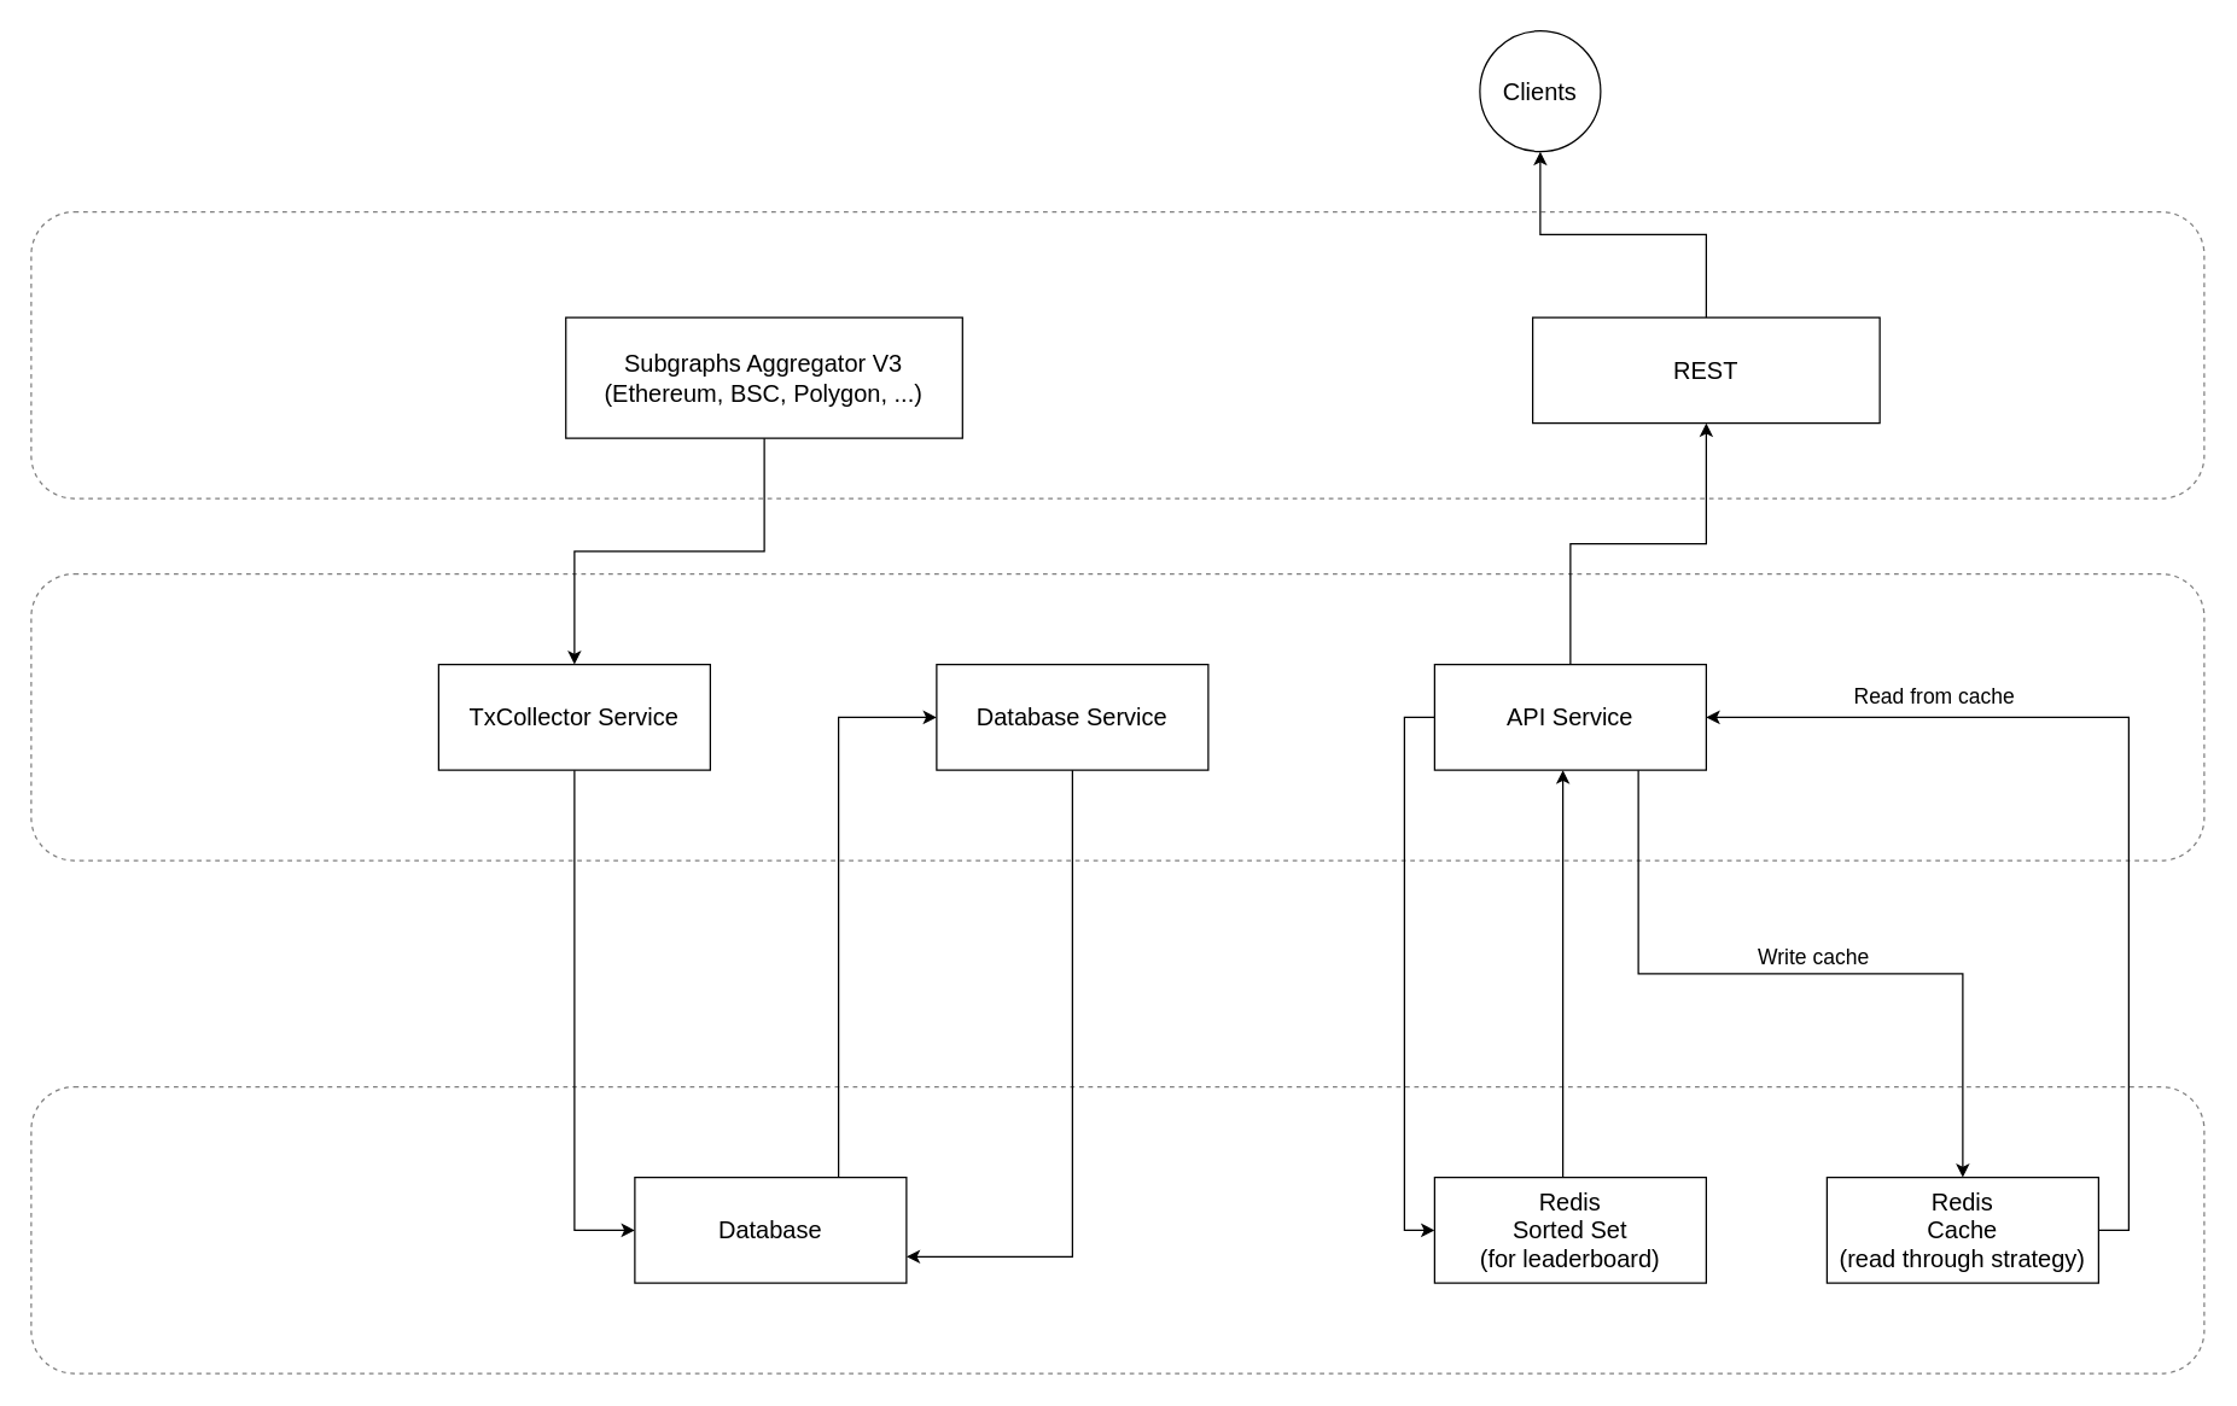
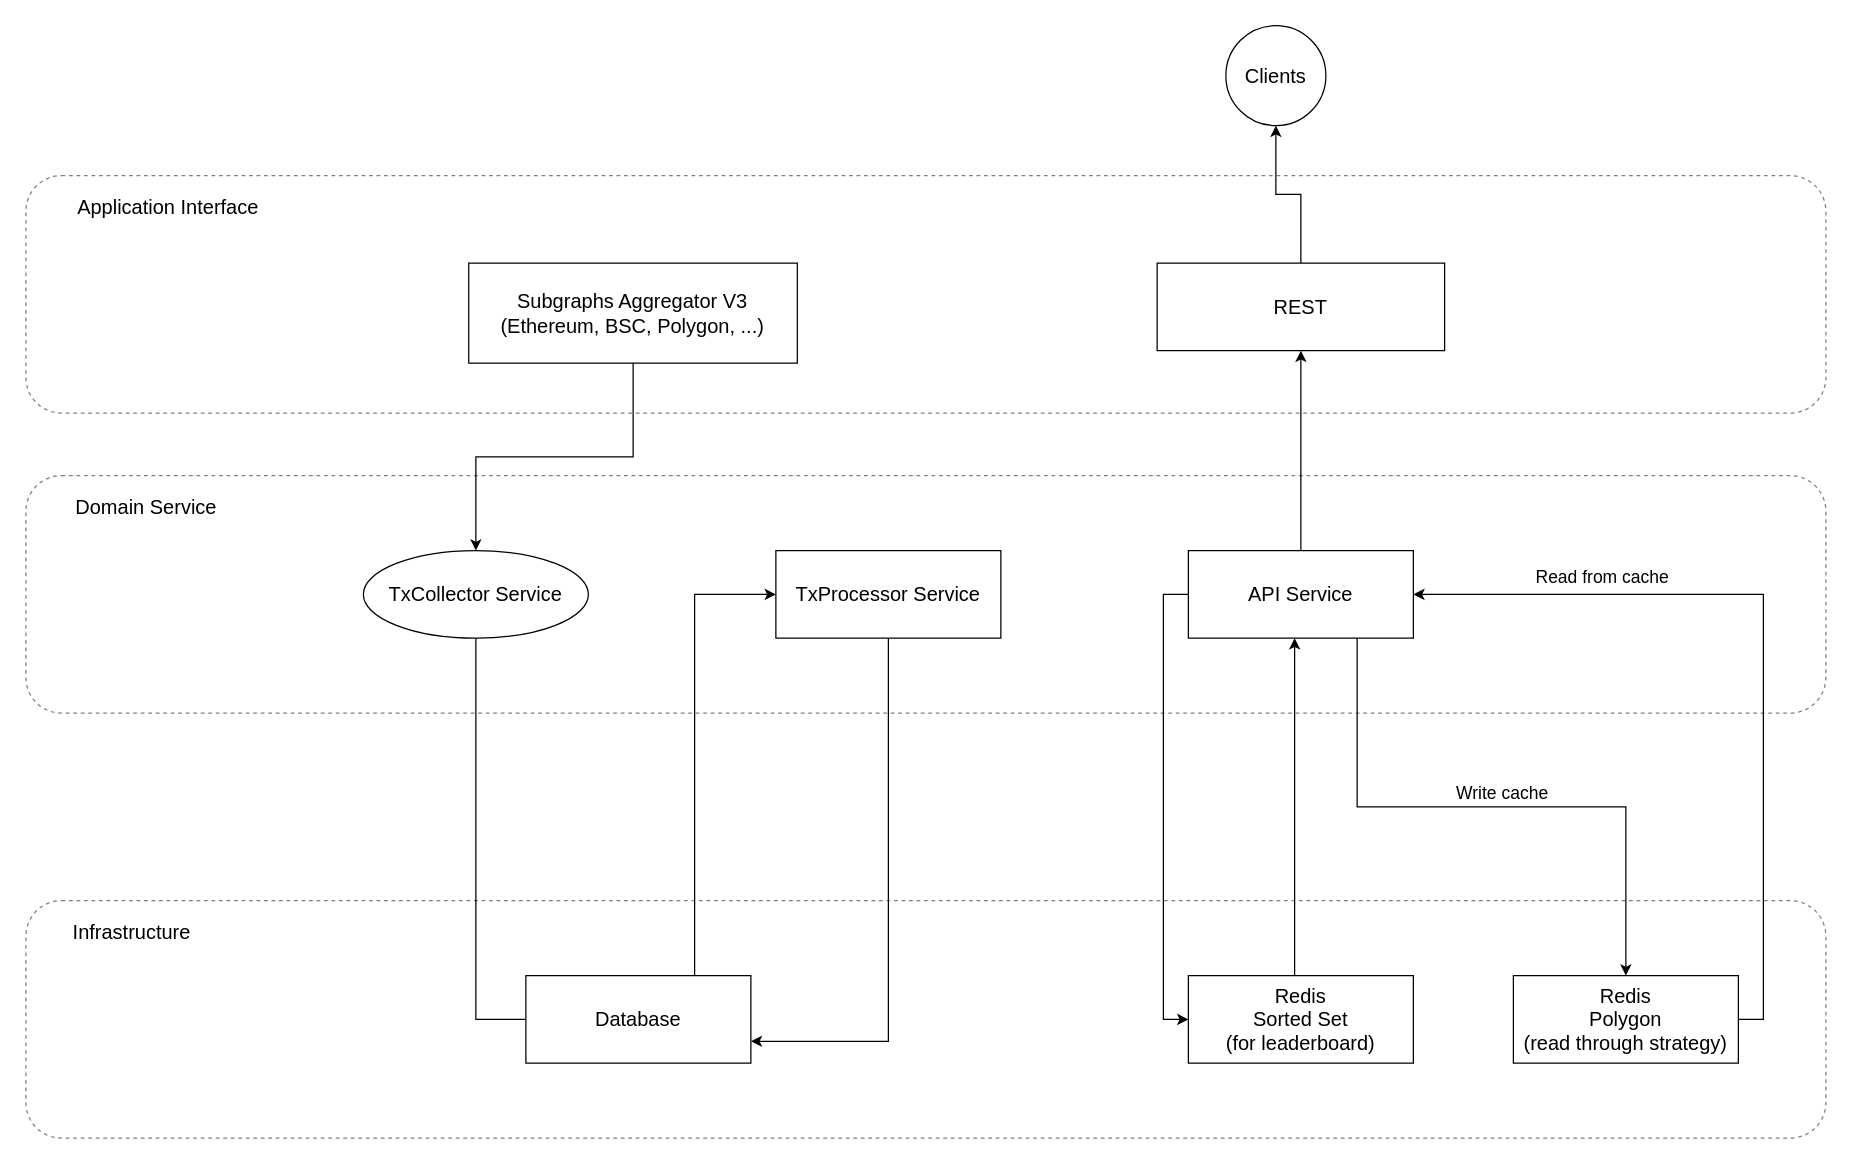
  <mxCell id="0" />
  <mxCell id="1" parent="0" />
  <mxCell id="2" value="" style="group" parent="1" vertex="1" connectable="0"><mxGeometry x="20" y="380" width="1440" height="190" as="geometry" /></mxCell>
  <mxCell id="3" value="" style="rounded=1;whiteSpace=wrap;html=1;fontSize=16;dashed=1;fillOpacity=50;strokeOpacity=50;" parent="2" vertex="1"><mxGeometry width="1440" height="190" as="geometry" /></mxCell>
+ <mxCell id="4" value="Domain Service" style="text;html=1;strokeColor=none;fillColor=none;align=center;verticalAlign=middle;whiteSpace=wrap;rounded=0;dashed=1;fontSize=16;" parent="2" vertex="1"><mxGeometry x="11.429" y="10" width="171.429" height="30" as="geometry" /></mxCell>
  <mxCell id="5" value="" style="group" parent="1" vertex="1" connectable="0"><mxGeometry x="20" y="140" width="1440" height="190" as="geometry" /></mxCell>
  <mxCell id="6" value="" style="rounded=1;whiteSpace=wrap;html=1;fontSize=16;dashed=1;fillOpacity=50;strokeOpacity=50;" parent="5" vertex="1"><mxGeometry width="1440" height="190" as="geometry" /></mxCell>
+ <mxCell id="7" value="Application Interface" style="text;html=1;strokeColor=none;fillColor=none;align=center;verticalAlign=middle;whiteSpace=wrap;rounded=0;dashed=1;fontSize=16;" parent="5" vertex="1"><mxGeometry x="11.429" y="10" width="205.714" height="30" as="geometry" /></mxCell>
  <mxCell id="8" value="Subgraphs Aggregator V3&lt;br&gt;(Ethereum, BSC, Polygon, ...)" style="rounded=0;whiteSpace=wrap;html=1;fontSize=16;" parent="5" vertex="1"><mxGeometry x="354.286" y="70" width="262.857" height="80" as="geometry" /></mxCell>
  <mxCell id="9" value="" style="rounded=1;whiteSpace=wrap;html=1;fontSize=16;dashed=1;fillOpacity=50;strokeOpacity=50;" parent="1" vertex="1"><mxGeometry x="20" y="720" width="1440" height="190" as="geometry" /></mxCell>
- <mxCell id="10" style="edgeStyle=orthogonalEdgeStyle;rounded=0;orthogonalLoop=1;jettySize=auto;html=1;entryX=0;entryY=0.5;entryDx=0;entryDy=0;fontSize=16;" parent="1" source="11" target="21" edge="1"><mxGeometry relative="1" as="geometry" /></mxCell>
- <mxCell id="11" value="TxCollector Service" style="rounded=0;whiteSpace=wrap;html=1;fontSize=16;" parent="1" vertex="1"><mxGeometry x="290" y="440" width="180" height="70" as="geometry" /></mxCell>
+ <mxCell id="10" style="edgeStyle=orthogonalEdgeStyle;rounded=0;orthogonalLoop=1;jettySize=auto;html=1;entryX=0;entryY=0.5;entryDx=0;entryDy=0;fontSize=16;endArrow=none;" parent="1" source="11" target="21" edge="1"><mxGeometry relative="1" as="geometry" /></mxCell>
+ <mxCell id="11" value="TxCollector Service" style="ellipse;whiteSpace=wrap;html=1;fontSize=16;" parent="1" vertex="1"><mxGeometry x="290" y="440" width="180" height="70" as="geometry" /></mxCell>
  <mxCell id="12" style="edgeStyle=orthogonalEdgeStyle;rounded=0;orthogonalLoop=1;jettySize=auto;html=1;exitX=0;exitY=0.5;exitDx=0;exitDy=0;entryX=0.75;entryY=0;entryDx=0;entryDy=0;fontSize=16;startArrow=classic;startFill=1;endArrow=none;endFill=0;" parent="1" source="13" target="21" edge="1"><mxGeometry relative="1" as="geometry" /></mxCell>
- <mxCell id="13" value="Database Service" style="rounded=0;whiteSpace=wrap;html=1;fontSize=16;" parent="1" vertex="1"><mxGeometry x="620" y="440" width="180" height="70" as="geometry" /></mxCell>
+ <mxCell id="13" value="TxProcessor Service" style="rounded=0;whiteSpace=wrap;html=1;fontSize=16;" parent="1" vertex="1"><mxGeometry x="620" y="440" width="180" height="70" as="geometry" /></mxCell>
  <mxCell id="14" style="edgeStyle=orthogonalEdgeStyle;rounded=0;orthogonalLoop=1;jettySize=auto;html=1;exitX=0.75;exitY=1;exitDx=0;exitDy=0;entryX=0.75;entryY=0;entryDx=0;entryDy=0;fontSize=16;startArrow=classic;startFill=1;endArrow=none;endFill=0;" parent="1" edge="1"><mxGeometry relative="1" as="geometry"><mxPoint x="1035" y="510" as="sourcePoint" /><mxPoint x="1035" y="780" as="targetPoint" /></mxGeometry></mxCell>
  <mxCell id="15" style="edgeStyle=orthogonalEdgeStyle;rounded=0;orthogonalLoop=1;jettySize=auto;html=1;exitX=0.5;exitY=0;exitDx=0;exitDy=0;entryX=0.5;entryY=1;entryDx=0;entryDy=0;fontSize=16;" parent="1" source="19" target="24" edge="1"><mxGeometry relative="1" as="geometry" /></mxCell>
  <mxCell id="16" style="edgeStyle=orthogonalEdgeStyle;rounded=0;orthogonalLoop=1;jettySize=auto;html=1;exitX=0.75;exitY=1;exitDx=0;exitDy=0;entryX=0.5;entryY=0;entryDx=0;entryDy=0;" parent="1" source="19" target="30" edge="1"><mxGeometry relative="1" as="geometry" /></mxCell>
  <mxCell id="17" value="Write cache" style="edgeLabel;html=1;align=center;verticalAlign=middle;resizable=0;points=[];fontSize=14;" parent="16" vertex="1" connectable="0"><mxGeometry x="-0.171" y="3" relative="1" as="geometry"><mxPoint x="49" y="-9" as="offset" /></mxGeometry></mxCell>
  <mxCell id="18" style="edgeStyle=orthogonalEdgeStyle;rounded=0;orthogonalLoop=1;jettySize=auto;html=1;exitX=0;exitY=0.5;exitDx=0;exitDy=0;entryX=0;entryY=0.5;entryDx=0;entryDy=0;" edge="1" parent="1" source="19" target="22"><mxGeometry relative="1" as="geometry" /></mxCell>
  <mxCell id="19" value="API Service" style="rounded=0;whiteSpace=wrap;html=1;fontSize=16;" parent="1" vertex="1"><mxGeometry x="950" y="440" width="180" height="70" as="geometry" /></mxCell>
  <mxCell id="20" style="edgeStyle=orthogonalEdgeStyle;rounded=0;orthogonalLoop=1;jettySize=auto;html=1;exitX=1;exitY=0.75;exitDx=0;exitDy=0;entryX=0.5;entryY=1;entryDx=0;entryDy=0;fontSize=16;startArrow=classic;startFill=1;endArrow=none;endFill=0;" parent="1" source="21" target="13" edge="1"><mxGeometry relative="1" as="geometry" /></mxCell>
  <mxCell id="21" value="Database" style="rounded=0;whiteSpace=wrap;html=1;fontSize=16;" parent="1" vertex="1"><mxGeometry x="420" y="780" width="180" height="70" as="geometry" /></mxCell>
  <mxCell id="22" value="Redis&lt;br&gt;Sorted Set&lt;br&gt;(for leaderboard)" style="rounded=0;whiteSpace=wrap;html=1;fontSize=16;" parent="1" vertex="1"><mxGeometry x="950" y="780" width="180" height="70" as="geometry" /></mxCell>
  <mxCell id="23" style="edgeStyle=orthogonalEdgeStyle;rounded=0;orthogonalLoop=1;jettySize=auto;html=1;exitX=0.5;exitY=0;exitDx=0;exitDy=0;entryX=0.5;entryY=1;entryDx=0;entryDy=0;fontSize=16;" parent="1" source="24" target="25" edge="1"><mxGeometry relative="1" as="geometry" /></mxCell>
- <mxCell id="24" value="REST" style="rounded=0;whiteSpace=wrap;html=1;fontSize=16;" parent="1" vertex="1"><mxGeometry x="1015" y="210" width="230" height="70" as="geometry" /></mxCell>
+ <mxCell id="24" value="REST" style="rounded=0;whiteSpace=wrap;html=1;fontSize=16;" parent="1" vertex="1"><mxGeometry x="925" y="210" width="230" height="70" as="geometry" /></mxCell>
  <mxCell id="25" value="Clients" style="ellipse;whiteSpace=wrap;html=1;aspect=fixed;fontSize=16;" parent="1" vertex="1"><mxGeometry x="980" y="20" width="80" height="80" as="geometry" /></mxCell>
+ <mxCell id="26" value="Infrastructure" style="text;html=1;strokeColor=none;fillColor=none;align=center;verticalAlign=middle;whiteSpace=wrap;rounded=0;dashed=1;fontSize=16;" parent="1" vertex="1"><mxGeometry x="40" y="730" width="130" height="30" as="geometry" /></mxCell>
  <mxCell id="27" style="edgeStyle=orthogonalEdgeStyle;rounded=0;orthogonalLoop=1;jettySize=auto;html=1;entryX=0.5;entryY=0;entryDx=0;entryDy=0;fontSize=16;" parent="1" source="8" target="11" edge="1"><mxGeometry relative="1" as="geometry" /></mxCell>
  <mxCell id="28" style="edgeStyle=orthogonalEdgeStyle;rounded=0;orthogonalLoop=1;jettySize=auto;html=1;exitX=1;exitY=0.5;exitDx=0;exitDy=0;entryX=1;entryY=0.5;entryDx=0;entryDy=0;fontSize=14;" parent="1" source="30" target="19" edge="1"><mxGeometry relative="1" as="geometry" /></mxCell>
  <mxCell id="29" value="Read from cache" style="edgeLabel;html=1;align=center;verticalAlign=middle;resizable=0;points=[];fontSize=14;" parent="28" vertex="1" connectable="0"><mxGeometry x="0.751" relative="1" as="geometry"><mxPoint x="70" y="-15" as="offset" /></mxGeometry></mxCell>
- <mxCell id="30" value="Redis&lt;br&gt;Cache&lt;br&gt;(read through strategy)" style="rounded=0;whiteSpace=wrap;html=1;fontSize=16;" parent="1" vertex="1"><mxGeometry x="1210" y="780" width="180" height="70" as="geometry" /></mxCell>
+ <mxCell id="30" value="Redis&lt;br&gt;Polygon&lt;br&gt;(read through strategy)" style="rounded=0;whiteSpace=wrap;html=1;fontSize=16;" parent="1" vertex="1"><mxGeometry x="1210" y="780" width="180" height="70" as="geometry" /></mxCell>
